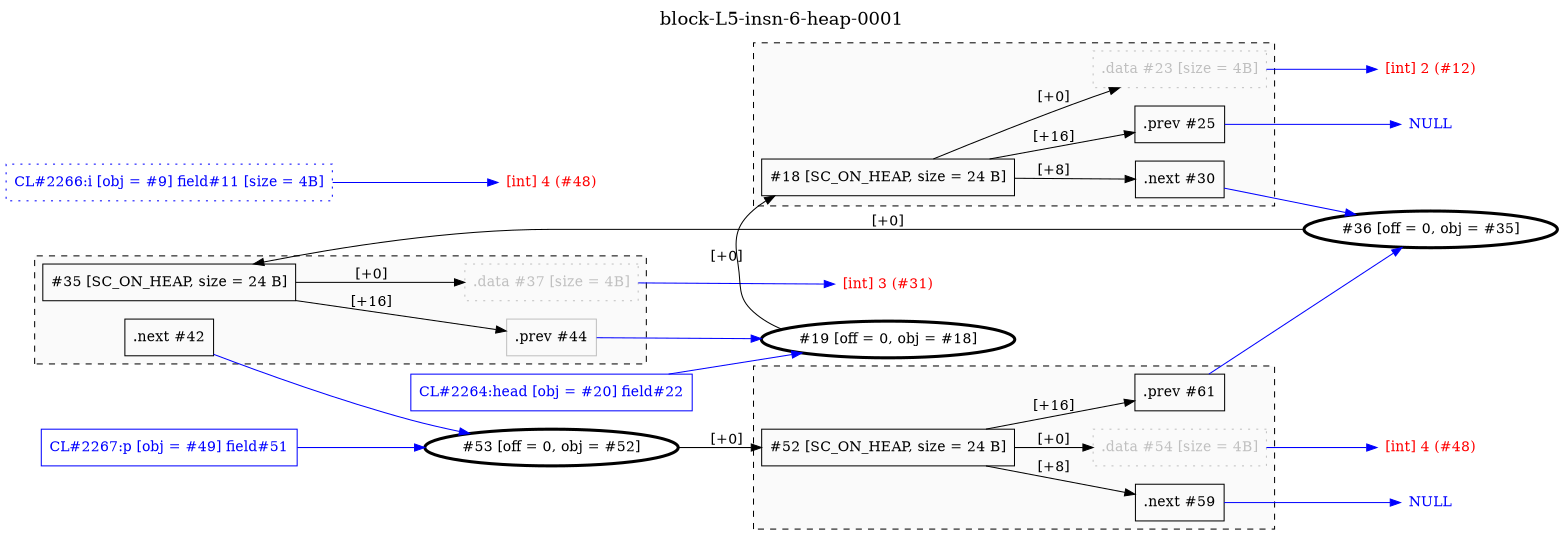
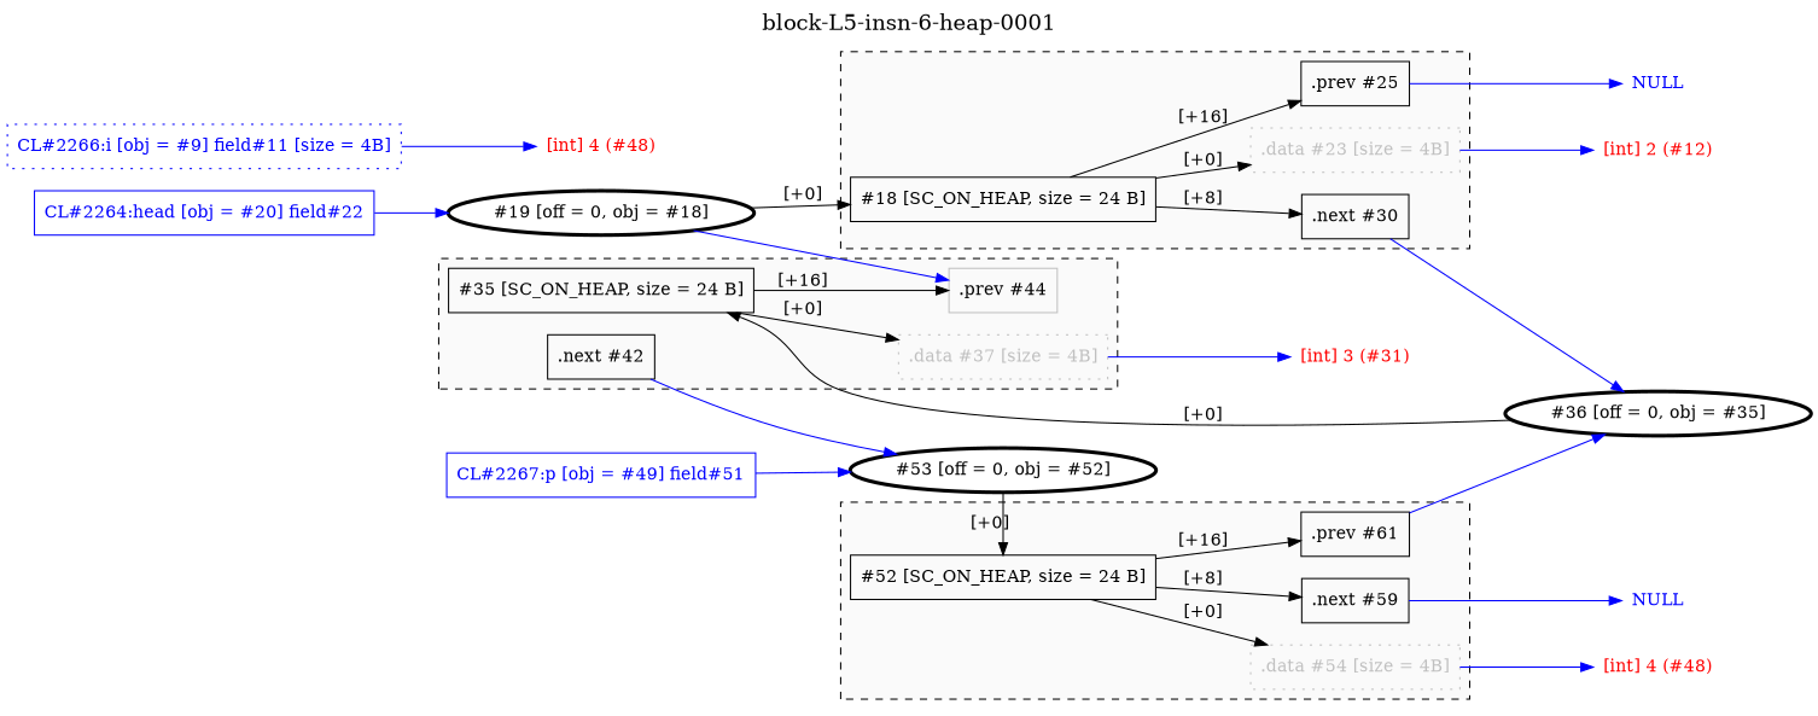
  digraph {
    clusterrank=local
    label=<<FONT POINT-SIZE="18">block-L5-insn-6-heap-0001</FONT>>
    labelloc=t
    rankdir=LR
    node [fontcolor=black shape=box]
    edge [color=blue fontcolor=blue]
    n1 [color=black label="#18 [SC_ON_HEAP, size = 24 B]"]
    n2 [color=gray fontcolor=gray label=".data #23 [size = 4B]" style=dotted]
    n3 [color=black label=".next #30"]
    n4 [color=black label=".prev #25"]
    n5 [color=black label="#35 [SC_ON_HEAP, size = 24 B]"]
    n6 [color=gray fontcolor=gray label=".data #37 [size = 4B]" style=dotted]
    n7 [color=black label=".next #42"]
    n8 [color=gray label=".prev #44"]
    n9 [color=black label="#52 [SC_ON_HEAP, size = 24 B]"]
    n10 [color=gray fontcolor=gray label=".data #54 [size = 4B]" style=dotted]
    n11 [color=black label=".next #59"]
    n12 [color=black label=".prev #61"]
    n13 [fontcolor=red label="[int] 2 (#12)" shape=plaintext]
    n14 [label="#36 [off = 0, obj = #35]" penwidth=3 shape=ellipse]
    n15 [fontcolor=blue label=NULL shape=plaintext]
    n16 [fontcolor=red label="[int] 3 (#31)" shape=plaintext]
    n17 [label="#53 [off = 0, obj = #52]" penwidth=3 shape=ellipse]
    n18 [label="#19 [off = 0, obj = #18]" penwidth=3 shape=ellipse]
    n19 [fontcolor=red label="[int] 4 (#48)" shape=plaintext]
    n20 [fontcolor=blue label=NULL shape=plaintext]
    n21 [color=blue fontcolor=blue label="CL#2266:i [obj = #9] field#11 [size = 4B]" style=dotted]
    n22 [fontcolor=red label="[int] 4 (#48)" shape=plaintext]
    n23 [color=blue fontcolor=blue label="CL#2264:head [obj = #20] field#22"]
    n24 [color=blue fontcolor=blue label="CL#2267:p [obj = #49] field#51"]
    subgraph cluster_1 {
      bgcolor=gray98
      color=black
      fontcolor=black
      label=""
      penwidth=1.0
      rank=same
      style=dashed
      n1
      n2
      n3
      n4
    }
    subgraph cluster_2 {
      bgcolor=gray98
      color=black
      fontcolor=black
      label=""
      penwidth=1.0
      rank=same
      style=dashed
      n5
      n6
      n7
      n8
    }
    subgraph cluster_3 {
      bgcolor=gray98
      color=black
      fontcolor=black
      label=""
      penwidth=1.0
      rank=same
      style=dashed
      n9
      n10
      n11
      n12
    }
    n1 -> n2 [color=black fontcolor=black label="[+0]"]
    n1 -> n3 [color=black fontcolor=black label="[+8]"]
    n1 -> n4 [color=black fontcolor=black label="[+16]"]
    n2 -> n13
    n3 -> n14
    n4 -> n15
    n5 -> n6 [color=black fontcolor=black label="[+0]"]
    n5 -> n8 [color=black fontcolor=black label="[+16]"]
    n6 -> n16
    n7 -> n17
-   n8 -> n18
+   n18 -> n8
    n9 -> n10 [color=black fontcolor=black label="[+0]"]
    n9 -> n11 [color=black fontcolor=black label="[+8]"]
    n9 -> n12 [color=black fontcolor=black label="[+16]"]
    n10 -> n19
    n11 -> n20
    n12 -> n14
    n14 -> n5 [color=black fontcolor=black label="[+0]"]
    n17 -> n9 [color=black fontcolor=black label="[+0]"]
    n18 -> n1 [color=black fontcolor=black label="[+0]"]
    n21 -> n22
    n23 -> n18
    n24 -> n17
  }
